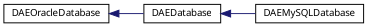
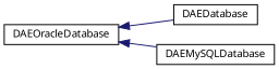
  digraph {
    fontname="Noto Sans"
    rankdir=LR
    node [color=black fillcolor=white fontname="Noto Sans" fontsize=10 shape=record style=filled]
    edge [color=midnightblue dir=back fontname="Noto Sans" fontsize=10 labelfontname=FreeSans labelfontsize=10 style=solid]
    n1 [height=0.2 label=DAEDatabase width=0.4]
    n2 [height=0.2 label=DAEMySQLDatabase width=0.4]
    n3 [height=0.2 label=DAEOracleDatabase width=0.4]
-   n1 -> n2
+   n3 -> n2
    n3 -> n1
  }
